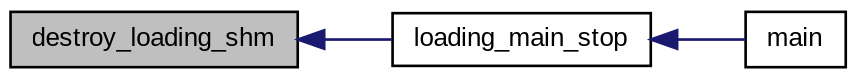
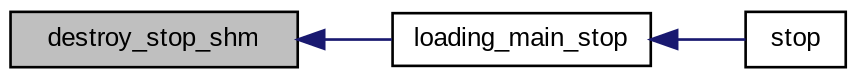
  digraph {
    fontname="Liberation Sans"
    rankdir=LR
    node [color=black fontname="Liberation Sans" fontsize=10 shape=record]
    edge [color=midnightblue dir=back fontname="Liberation Sans" fontsize=10 labelfontname=FreeSans labelfontsize=10 style=solid]
-   n1 [fillcolor=grey75 fontcolor=black height=0.2 label=destroy_loading_shm style=filled width=0.4]
+   n1 [fillcolor=grey75 fontcolor=black height=0.2 label=destroy_stop_shm style=filled width=0.4]
    n2 [height=0.2 label=loading_main_stop width=0.4]
-   n3 [height=0.2 label=main width=0.4]
+   n3 [height=0.2 label=stop width=0.4]
    n1 -> n2
    n2 -> n3
  }
